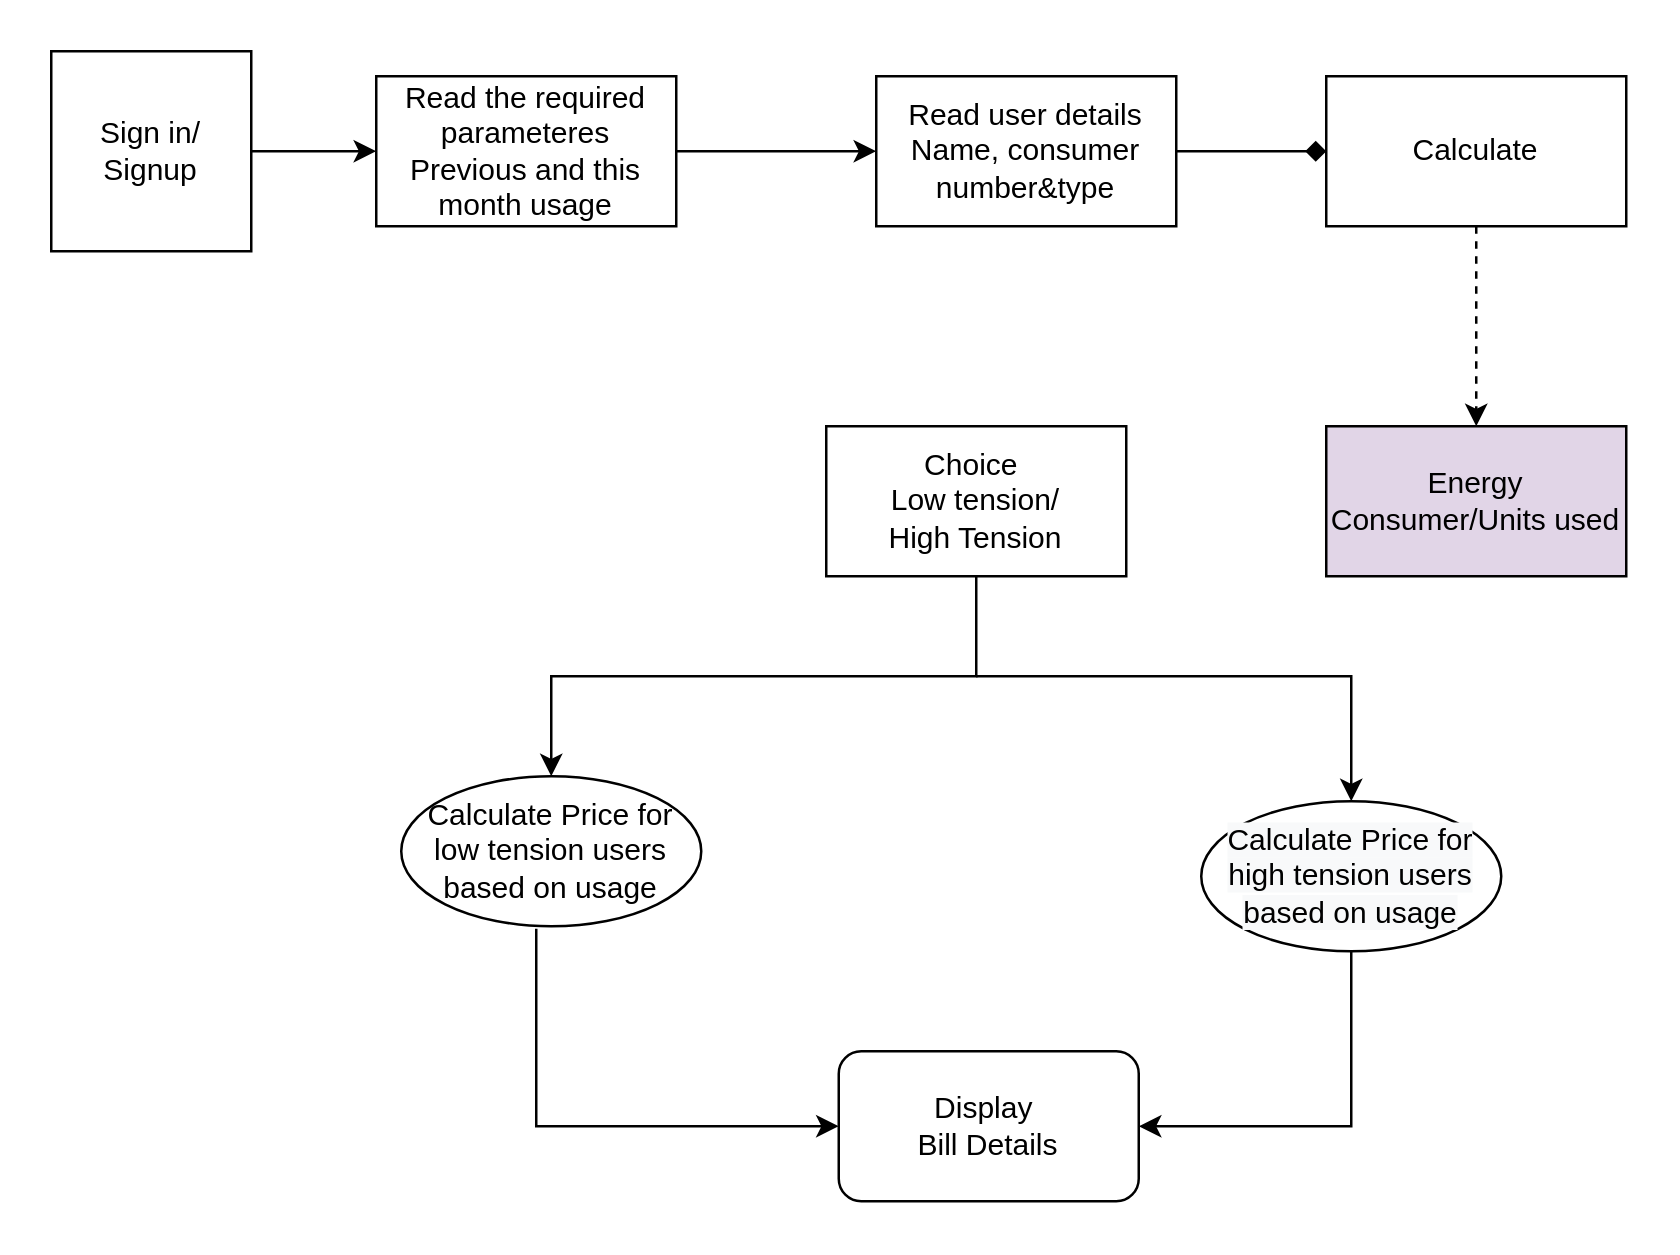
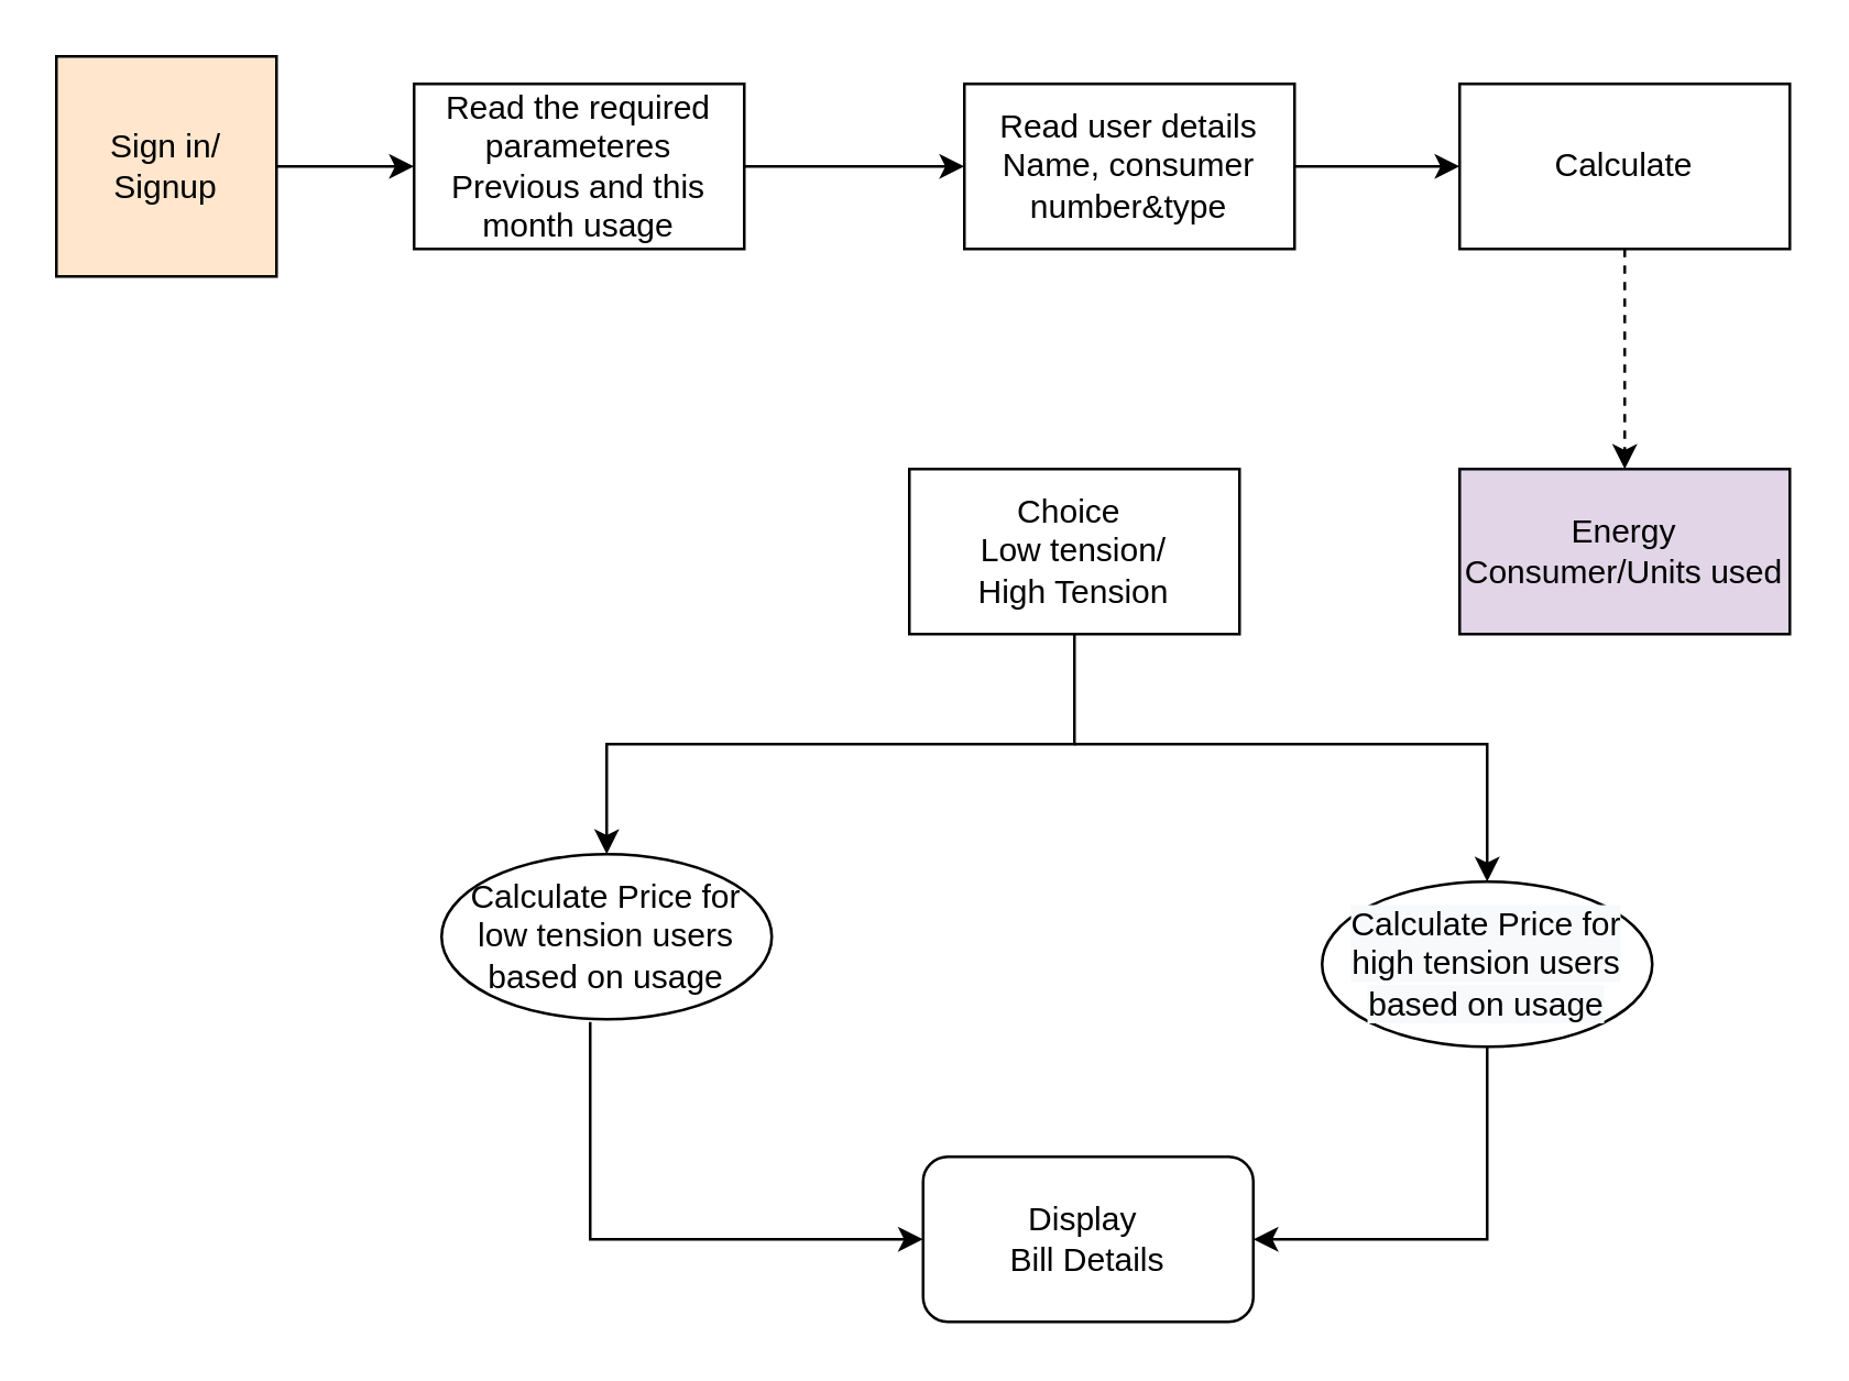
  <mxCell id="0" />
  <mxCell id="1" parent="0" />
  <mxCell id="2" value="" style="edgeStyle=orthogonalEdgeStyle;rounded=0;orthogonalLoop=1;jettySize=auto;html=1;" edge="1" parent="1" source="3" target="5"><mxGeometry relative="1" as="geometry" /></mxCell>
- <mxCell id="3" value="Sign in/&lt;br&gt;Signup" style="whiteSpace=wrap;html=1;aspect=fixed;" vertex="1" parent="1"><mxGeometry x="20" y="20" width="80" height="80" as="geometry" /></mxCell>
+ <mxCell id="3" value="Sign in/&lt;br&gt;Signup" style="whiteSpace=wrap;html=1;aspect=fixed;fillColor=#ffe6cc;" vertex="1" parent="1"><mxGeometry x="20" y="20" width="80" height="80" as="geometry" /></mxCell>
  <mxCell id="4" value="" style="edgeStyle=orthogonalEdgeStyle;rounded=0;orthogonalLoop=1;jettySize=auto;html=1;" edge="1" parent="1" source="5" target="6"><mxGeometry relative="1" as="geometry" /></mxCell>
  <mxCell id="5" value="Read the required parameteres&lt;br&gt;Previous and this month usage" style="whiteSpace=wrap;html=1;" vertex="1" parent="1"><mxGeometry x="150" y="30" width="120" height="60" as="geometry" /></mxCell>
  <mxCell id="6" value="Read user details&lt;br&gt;Name, consumer number&amp;amp;type" style="whiteSpace=wrap;html=1;rounded=0;" vertex="1" parent="1"><mxGeometry x="350" y="30" width="120" height="60" as="geometry" /></mxCell>
  <mxCell id="7" value="" style="edgeStyle=orthogonalEdgeStyle;rounded=0;orthogonalLoop=1;jettySize=auto;html=1;dashed=1;" edge="1" parent="1" source="8" target="10"><mxGeometry relative="1" as="geometry" /></mxCell>
  <mxCell id="8" value="Calculate" style="rounded=0;whiteSpace=wrap;html=1;" vertex="1" parent="1"><mxGeometry x="530" y="30" width="120" height="60" as="geometry" /></mxCell>
- <mxCell id="9" value="" style="endArrow=diamond;html=1;rounded=0;exitX=1;exitY=0.5;exitDx=0;exitDy=0;" edge="1" parent="1" source="6" target="8"><mxGeometry width="50" height="50" relative="1" as="geometry"><mxPoint x="460" y="160" as="sourcePoint" /><mxPoint x="510" y="110" as="targetPoint" /></mxGeometry></mxCell>
+ <mxCell id="9" value="" style="endArrow=classic;html=1;rounded=0;exitX=1;exitY=0.5;exitDx=0;exitDy=0;" edge="1" parent="1" source="6" target="8"><mxGeometry width="50" height="50" relative="1" as="geometry"><mxPoint x="460" y="160" as="sourcePoint" /><mxPoint x="510" y="110" as="targetPoint" /></mxGeometry></mxCell>
  <mxCell id="10" value="Energy Consumer/Units used" style="whiteSpace=wrap;html=1;rounded=0;fillColor=#e1d5e7;" vertex="1" parent="1"><mxGeometry x="530" y="170" width="120" height="60" as="geometry" /></mxCell>
  <mxCell id="11" value="" style="edgeStyle=orthogonalEdgeStyle;rounded=0;orthogonalLoop=1;jettySize=auto;html=1;" edge="1" parent="1" source="12" target="13"><mxGeometry relative="1" as="geometry"><Array as="points"><mxPoint x="390" y="270" /><mxPoint x="220" y="270" /></Array></mxGeometry></mxCell>
  <mxCell id="12" value="Choice&amp;nbsp;&lt;br&gt;Low tension/&lt;br&gt;High Tension" style="whiteSpace=wrap;html=1;rounded=0;" vertex="1" parent="1"><mxGeometry x="330" y="170" width="120" height="60" as="geometry" /></mxCell>
  <mxCell id="13" value="Calculate Price for low tension users based on usage" style="ellipse;whiteSpace=wrap;html=1;rounded=0;" vertex="1" parent="1"><mxGeometry x="160" y="310" width="120" height="60" as="geometry" /></mxCell>
  <mxCell id="14" value="&lt;span style=&quot;color: rgb(0 , 0 , 0) ; font-family: &amp;#34;helvetica&amp;#34; ; font-size: 12px ; font-style: normal ; font-weight: 400 ; letter-spacing: normal ; text-align: center ; text-indent: 0px ; text-transform: none ; word-spacing: 0px ; background-color: rgb(248 , 249 , 250) ; display: inline ; float: none&quot;&gt;Calculate Price for high tension users based on usage&lt;/span&gt;" style="ellipse;whiteSpace=wrap;html=1;rounded=0;" vertex="1" parent="1"><mxGeometry x="480" y="320" width="120" height="60" as="geometry" /></mxCell>
  <mxCell id="15" value="" style="endArrow=classic;html=1;rounded=0;entryX=0.5;entryY=0;entryDx=0;entryDy=0;" edge="1" parent="1" target="14"><mxGeometry width="50" height="50" relative="1" as="geometry"><mxPoint x="390" y="270" as="sourcePoint" /><mxPoint x="360" y="210" as="targetPoint" /><Array as="points"><mxPoint x="490" y="270" /><mxPoint x="540" y="270" /></Array></mxGeometry></mxCell>
  <mxCell id="16" value="Display&amp;nbsp;&lt;br&gt;Bill Details" style="rounded=1;whiteSpace=wrap;html=1;" vertex="1" parent="1"><mxGeometry x="335" y="420" width="120" height="60" as="geometry" /></mxCell>
  <mxCell id="17" value="" style="endArrow=classic;html=1;rounded=0;exitX=0.45;exitY=1.017;exitDx=0;exitDy=0;exitPerimeter=0;entryX=0;entryY=0.5;entryDx=0;entryDy=0;" edge="1" parent="1" source="13" target="16"><mxGeometry width="50" height="50" relative="1" as="geometry"><mxPoint x="360" y="340" as="sourcePoint" /><mxPoint x="214" y="450" as="targetPoint" /><Array as="points"><mxPoint x="214" y="450" /></Array></mxGeometry></mxCell>
  <mxCell id="18" value="" style="endArrow=classic;html=1;rounded=0;entryX=1;entryY=0.5;entryDx=0;entryDy=0;exitX=0.5;exitY=1;exitDx=0;exitDy=0;" edge="1" parent="1" source="14" target="16"><mxGeometry width="50" height="50" relative="1" as="geometry"><mxPoint x="550" y="450" as="sourcePoint" /><mxPoint x="560" y="430" as="targetPoint" /><Array as="points"><mxPoint x="540" y="450" /></Array></mxGeometry></mxCell>
